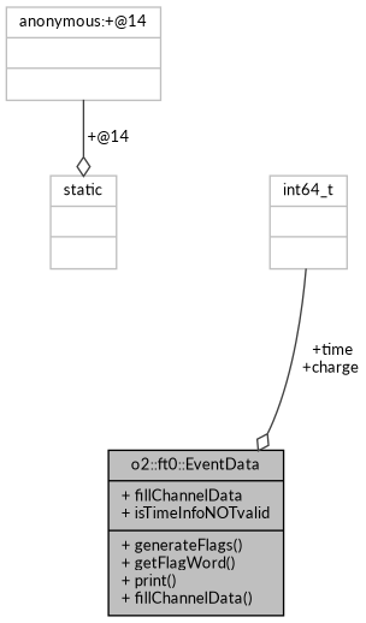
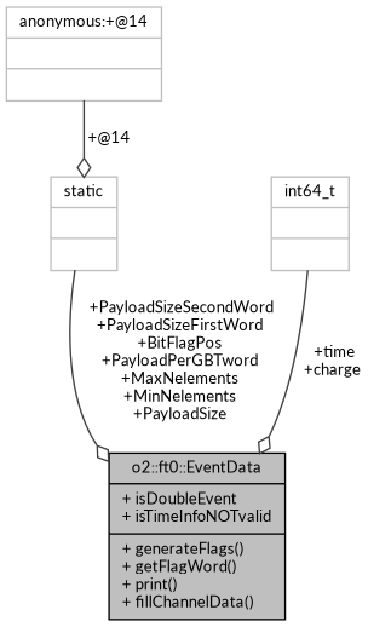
  digraph {
    fontname=Lato
    node [color=grey75 fontname=Lato fontsize=10 shape=record]
    edge [arrowhead=odiamond color=grey25 fontname=Lato fontsize=10 labelfontname=Helvetica labelfontsize=10 style=solid]
-   n1 [color=black fillcolor=grey75 fontcolor=black height=0.2 label="{o2::ft0::EventData\n|+ fillChannelData\l+ isTimeInfoNOTvalid\l|+ generateFlags()\l+ getFlagWord()\l+ print()\l+ fillChannelData()\l}" style=filled width=0.4]
+   n1 [color=black fillcolor=grey75 fontcolor=black height=0.2 label="{o2::ft0::EventData\n|+ isDoubleEvent\l+ isTimeInfoNOTvalid\l|+ generateFlags()\l+ getFlagWord()\l+ print()\l+ fillChannelData()\l}" style=filled width=0.4]
    n2 [height=0.2 label="{anonymous:+@14\n||}" width=0.4]
    n3 [height=0.2 label="{static\n||}" width=0.4]
    n4 [height=0.2 label="{int64_t\n||}" width=0.4]
    n2 -> n3 [label=" +@14"]
+   n3 -> n1 [label=" +PayloadSizeSecondWord\n+PayloadSizeFirstWord\n+BitFlagPos\n+PayloadPerGBTword\n+MaxNelements\n+MinNelements\n+PayloadSize"]
    n4 -> n1 [label=" +time\n+charge"]
  }
